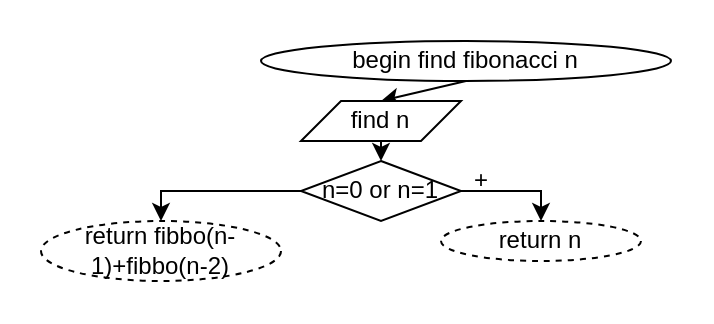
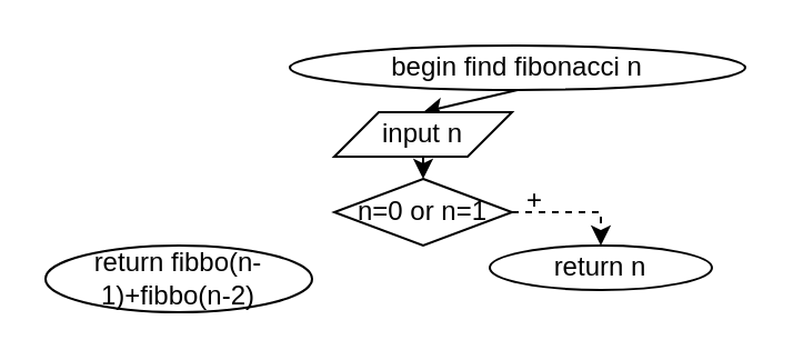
  <mxCell id="0" />
  <mxCell id="1" parent="0" />
  <mxCell id="2" value="begin find fibonacci n" style="ellipse;whiteSpace=wrap;html=1;" vertex="1" parent="1"><mxGeometry x="130" y="20" width="205" height="20" as="geometry" /></mxCell>
  <mxCell id="3" value="" style="endArrow=classic;html=1;rounded=0;exitX=0.5;exitY=1;exitDx=0;exitDy=0;entryX=0.5;entryY=0;entryDx=0;entryDy=0;" edge="1" parent="1" source="2" target="4"><mxGeometry width="50" height="50" relative="1" as="geometry"><mxPoint x="250" y="220" as="sourcePoint" /><mxPoint x="190" y="50" as="targetPoint" /></mxGeometry></mxCell>
- <mxCell id="4" value="find n" style="shape=parallelogram;perimeter=parallelogramPerimeter;whiteSpace=wrap;html=1;fixedSize=1;" vertex="1" parent="1"><mxGeometry x="150" y="50" width="80" height="20" as="geometry" /></mxCell>
+ <mxCell id="4" value="input n" style="shape=parallelogram;perimeter=parallelogramPerimeter;whiteSpace=wrap;html=1;fixedSize=1;" vertex="1" parent="1"><mxGeometry x="150" y="50" width="80" height="20" as="geometry" /></mxCell>
  <mxCell id="5" value="" style="endArrow=classic;html=1;rounded=0;exitX=0.5;exitY=1;exitDx=0;exitDy=0;entryX=0.5;entryY=0;entryDx=0;entryDy=0;" edge="1" parent="1" source="4" target="6"><mxGeometry width="50" height="50" relative="1" as="geometry"><mxPoint x="230" y="230" as="sourcePoint" /><mxPoint x="280" y="180" as="targetPoint" /></mxGeometry></mxCell>
  <mxCell id="6" value="n=0 or n=1" style="rhombus;whiteSpace=wrap;html=1;" vertex="1" parent="1"><mxGeometry x="150" y="80" width="80" height="30" as="geometry" /></mxCell>
- <mxCell id="7" value="" style="endArrow=classic;html=1;rounded=0;exitX=1;exitY=0.5;exitDx=0;exitDy=0;entryX=0.5;entryY=0;entryDx=0;entryDy=0;" edge="1" parent="1" source="6" target="8"><mxGeometry width="50" height="50" relative="1" as="geometry"><mxPoint x="320" y="140" as="sourcePoint" /><mxPoint x="370" y="90" as="targetPoint" /><Array as="points"><mxPoint x="270" y="95" /></Array></mxGeometry></mxCell>
- <mxCell id="8" value="return n" style="ellipse;whiteSpace=wrap;html=1;dashed=1;" vertex="1" parent="1"><mxGeometry x="220" y="110" width="100" height="20" as="geometry" /></mxCell>
+ <mxCell id="7" value="" style="endArrow=classic;html=1;rounded=0;exitX=1;exitY=0.5;exitDx=0;exitDy=0;entryX=0.5;entryY=0;entryDx=0;entryDy=0;dashed=1;" edge="1" parent="1" source="6" target="8"><mxGeometry width="50" height="50" relative="1" as="geometry"><mxPoint x="320" y="140" as="sourcePoint" /><mxPoint x="370" y="90" as="targetPoint" /><Array as="points"><mxPoint x="270" y="95" /></Array></mxGeometry></mxCell>
+ <mxCell id="8" value="return n" style="ellipse;whiteSpace=wrap;html=1;" vertex="1" parent="1"><mxGeometry x="220" y="110" width="100" height="20" as="geometry" /></mxCell>
  <mxCell id="9" value="+" style="text;html=1;align=center;verticalAlign=middle;resizable=0;points=[];autosize=1;strokeColor=none;fillColor=none;" vertex="1" parent="1"><mxGeometry x="225" y="75" width="30" height="30" as="geometry" /></mxCell>
- <mxCell id="10" value="" style="endArrow=classic;html=1;rounded=0;exitX=0;exitY=0.5;exitDx=0;exitDy=0;entryX=0.5;entryY=0;entryDx=0;entryDy=0;" edge="1" parent="1" source="6" target="11"><mxGeometry width="50" height="50" relative="1" as="geometry"><mxPoint x="40" y="100" as="sourcePoint" /><mxPoint x="90" y="50" as="targetPoint" /><Array as="points"><mxPoint x="80" y="95" /></Array></mxGeometry></mxCell>
- <mxCell id="11" value="return fibbo(n-1)+fibbo(n-2)" style="ellipse;whiteSpace=wrap;html=1;dashed=1;" vertex="1" parent="1"><mxGeometry x="20" y="110" width="120" height="30" as="geometry" /></mxCell>
+ <mxCell id="11" value="return fibbo(n-1)+fibbo(n-2)" style="ellipse;whiteSpace=wrap;html=1;" vertex="1" parent="1"><mxGeometry x="20" y="110" width="120" height="30" as="geometry" /></mxCell>
